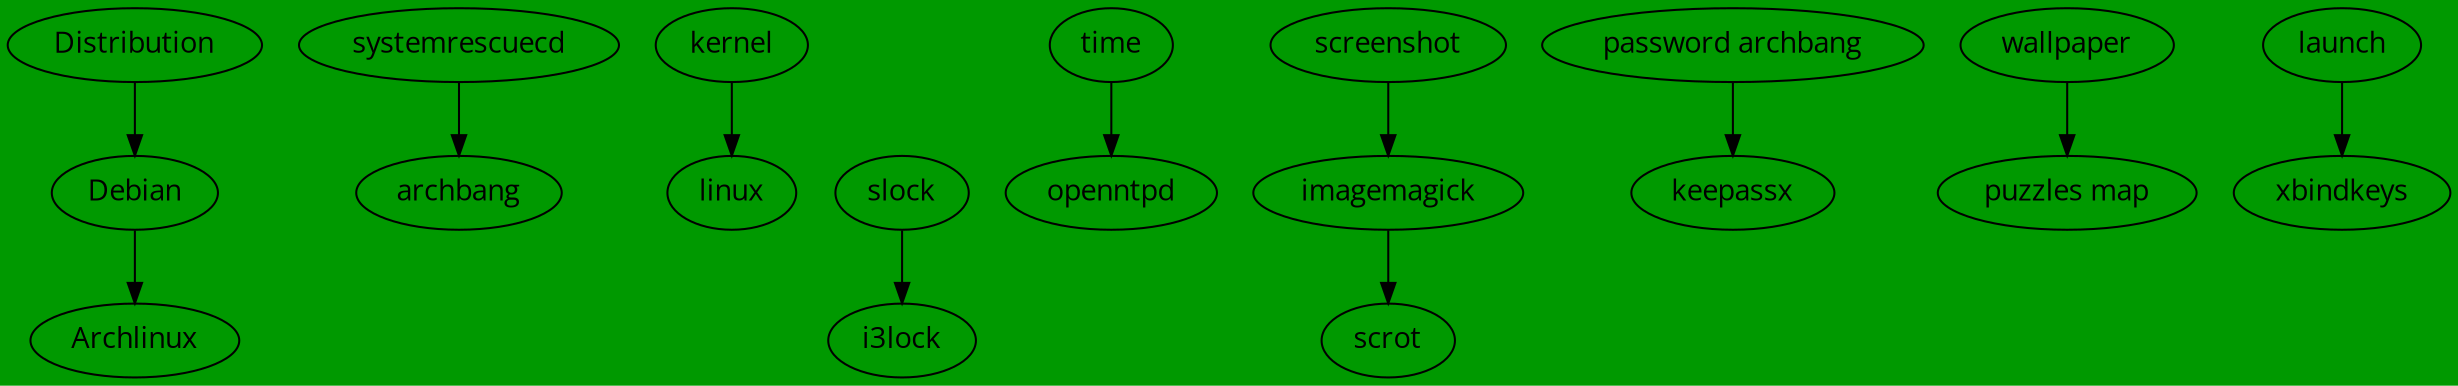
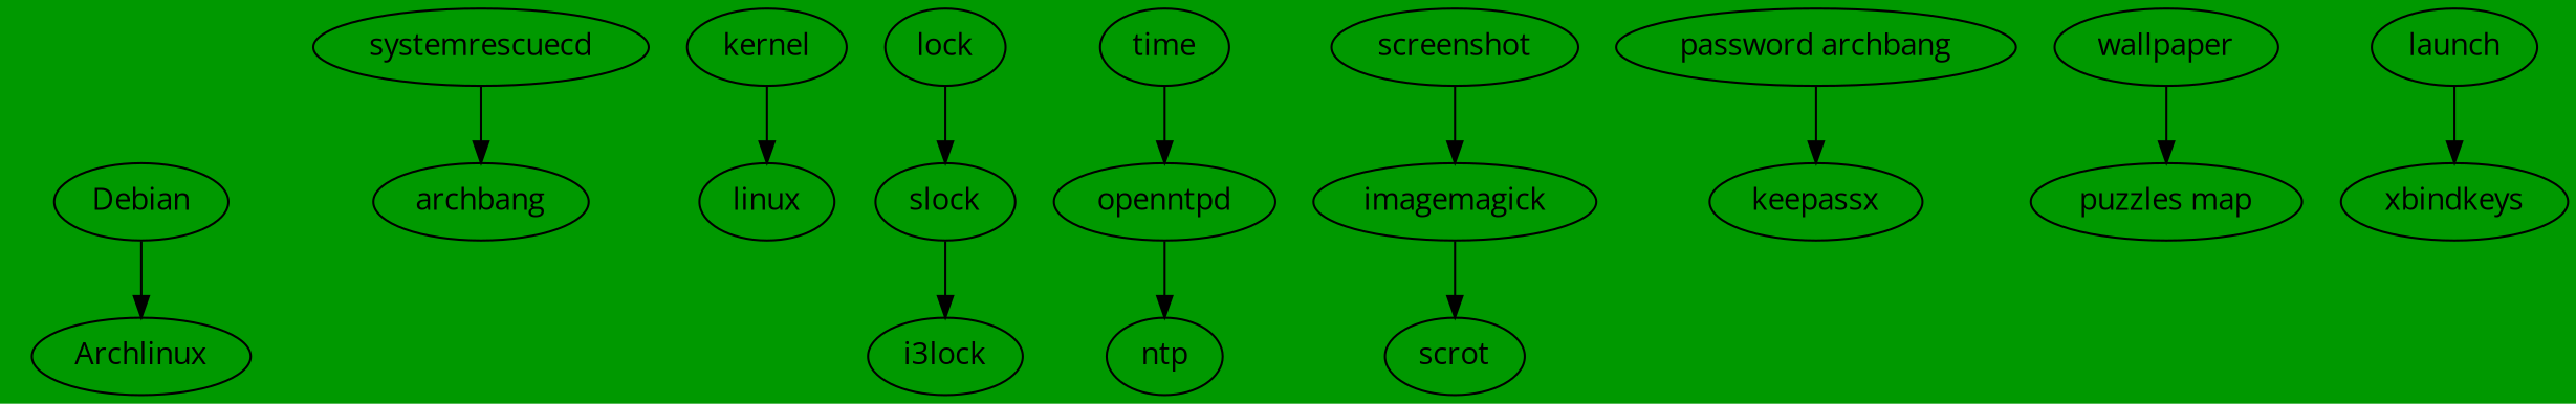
  digraph {
    bgcolor="#009900"
    fontname="Open Sans"
    node [fontname="Open Sans"]
    edge [fontname="Open Sans"]
-   Distribution
    Debian
    Archlinux
    systemrescuecd
    archbang
    kernel
    linux
+   lock
    slock
    i3lock
    time
    openntpd
+   ntp
    screenshot
    imagemagick
    scrot
    n17 [label="password archbang"]
    keepassx
    wallpaper
    "puzzles map"
    launch
    xbindkeys
-   Distribution -> Debian
    Debian -> Archlinux
    systemrescuecd -> archbang
    kernel -> linux
+   lock -> slock
    slock -> i3lock
    time -> openntpd
+   openntpd -> ntp
    screenshot -> imagemagick
    imagemagick -> scrot
    n17 -> keepassx
    wallpaper -> "puzzles map"
    launch -> xbindkeys
  }
